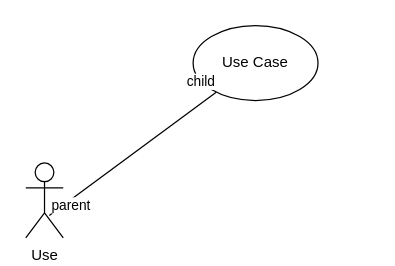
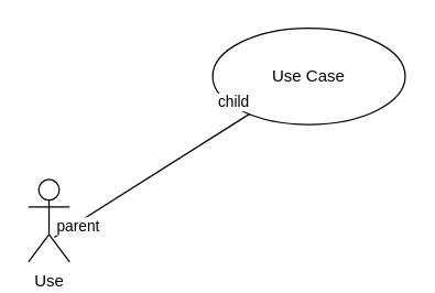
  <mxCell id="0" />
  <mxCell id="1" parent="0" />
  <mxCell id="2" value="Use" style="shape=umlActor;verticalLabelPosition=bottom;verticalAlign=top;html=1;" vertex="1" parent="1"><mxGeometry x="20" y="130" width="30" height="60" as="geometry" /></mxCell>
- <mxCell id="3" value="Use Case" style="ellipse;whiteSpace=wrap;html=1;" vertex="1" parent="1"><mxGeometry x="154" y="20" width="100" height="60" as="geometry" /></mxCell>
+ <mxCell id="3" value="Use Case" style="ellipse;whiteSpace=wrap;html=1;" vertex="1" parent="1"><mxGeometry x="154" y="20" width="140" height="70" as="geometry" /></mxCell>
  <mxCell id="4" value="" style="endArrow=none;html=1;rounded=0;exitX=0.628;exitY=0.702;exitDx=0;exitDy=0;exitPerimeter=0;" edge="1" parent="1" source="2" target="3"><mxGeometry relative="1" as="geometry"><mxPoint x="210" y="130" as="sourcePoint" /><mxPoint x="370" y="130" as="targetPoint" /></mxGeometry></mxCell>
  <mxCell id="5" value="parent" style="edgeLabel;resizable=0;html=1;align=left;verticalAlign=bottom;" connectable="0" vertex="1" parent="4"><mxGeometry x="-1" relative="1" as="geometry" /></mxCell>
  <mxCell id="6" value="child" style="edgeLabel;resizable=0;html=1;align=right;verticalAlign=bottom;" connectable="0" vertex="1" parent="4"><mxGeometry x="1" relative="1" as="geometry" /></mxCell>
